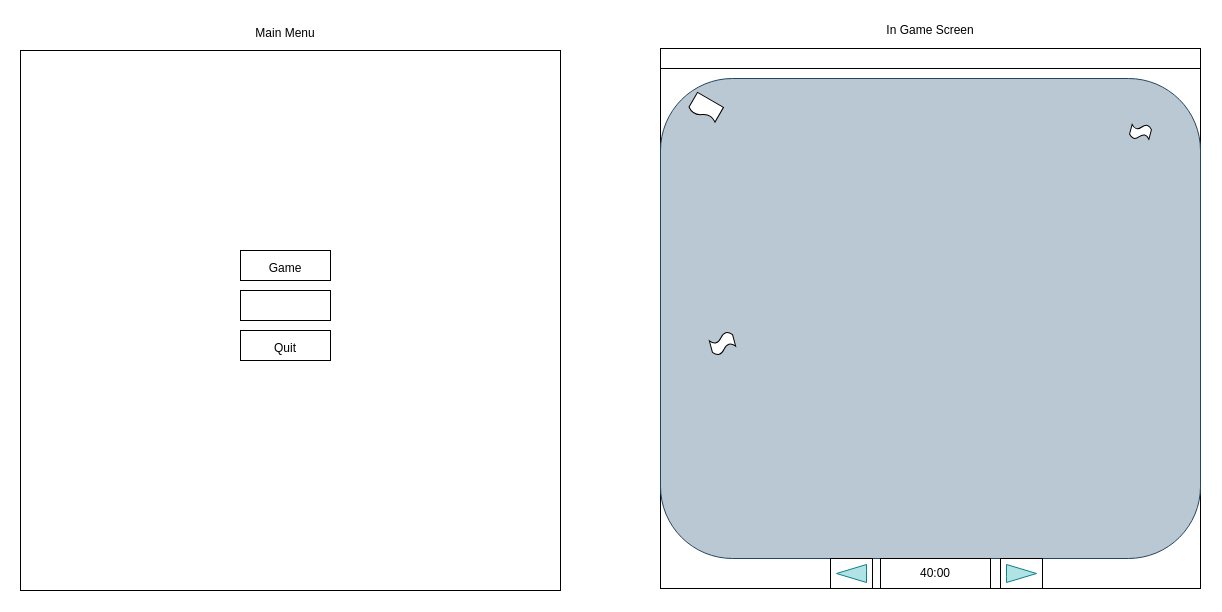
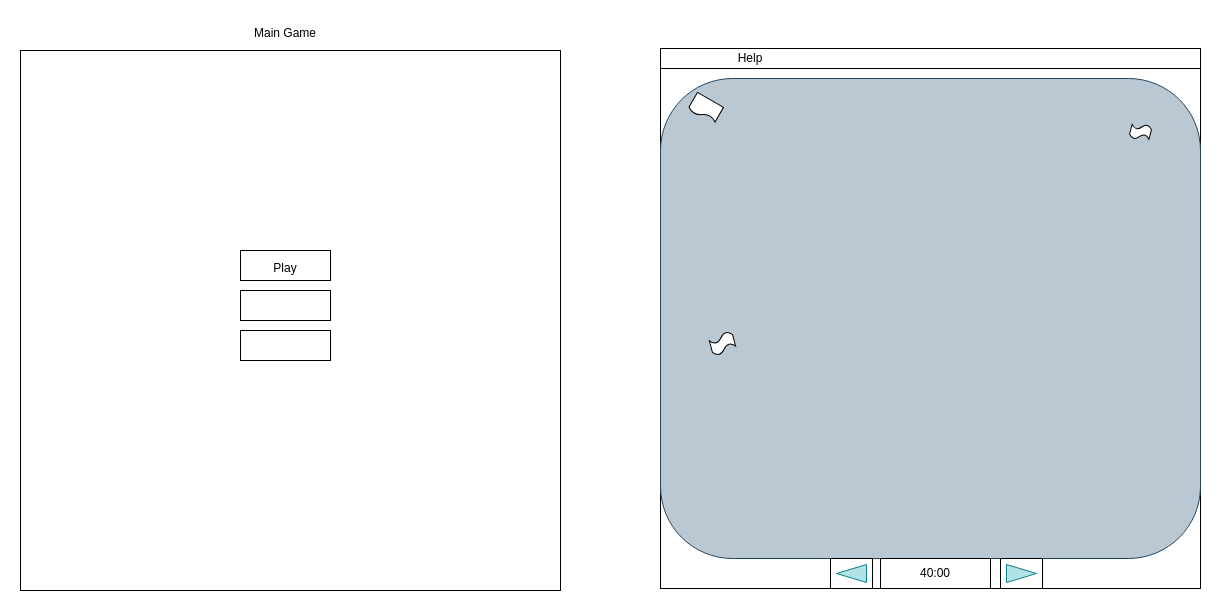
  <mxCell id="0" />
  <mxCell id="1" parent="0" />
  <mxCell id="2" value="" style="whiteSpace=wrap;html=1;aspect=fixed;" parent="1" vertex="1"><mxGeometry x="660" y="48" width="540" height="540" as="geometry" /></mxCell>
  <mxCell id="3" value="" style="rounded=1;whiteSpace=wrap;html=1;fillColor=#bac8d3;strokeColor=#23445d;" parent="1" vertex="1"><mxGeometry x="660" y="78" width="540" height="480" as="geometry" /></mxCell>
  <mxCell id="4" value="" style="shape=tape;whiteSpace=wrap;html=1;rotation=-15;" parent="1" vertex="1"><mxGeometry x="710" y="333" width="24" height="20" as="geometry" /></mxCell>
  <mxCell id="5" value="" style="shape=document;whiteSpace=wrap;html=1;boundedLbl=1;rotation=30;" parent="1" vertex="1"><mxGeometry x="690" y="98" width="30" height="20" as="geometry" /></mxCell>
  <mxCell id="6" value="" style="shape=tape;whiteSpace=wrap;html=1;rotation=15;" parent="1" vertex="1"><mxGeometry x="1130" y="123" width="20" height="16.67" as="geometry" /></mxCell>
  <mxCell id="7" value="" style="whiteSpace=wrap;html=1;aspect=fixed;" vertex="1" parent="1"><mxGeometry y="50" width="540" height="540" as="geometry" x="20" /></mxCell>
- <mxCell id="8" value="&lt;div&gt;Main Menu&lt;/div&gt;&lt;div&gt;&lt;br&gt;&lt;/div&gt;" style="text;html=1;strokeColor=none;fillColor=none;align=center;verticalAlign=middle;whiteSpace=wrap;rounded=0;" vertex="1" parent="1"><mxGeometry x="240" y="30" width="90" height="20" as="geometry" /></mxCell>
- <mxCell id="9" value="In Game Screen" style="text;html=1;strokeColor=none;fillColor=none;align=center;verticalAlign=middle;whiteSpace=wrap;rounded=0;" vertex="1" parent="1"><mxGeometry x="885" y="20" width="90" height="20" as="geometry" /></mxCell>
+ <mxCell id="8" value="&lt;div&gt;Main Game&lt;/div&gt;&lt;div&gt;&lt;br&gt;&lt;/div&gt;" style="text;html=1;strokeColor=none;fillColor=none;align=center;verticalAlign=middle;whiteSpace=wrap;rounded=0;" vertex="1" parent="1"><mxGeometry x="240" y="30" width="90" height="20" as="geometry" /></mxCell>
  <mxCell id="10" value="" style="group" vertex="1" connectable="0" parent="1"><mxGeometry x="880" y="558" width="110" height="30" as="geometry" /></mxCell>
  <mxCell id="11" value="" style="rounded=0;whiteSpace=wrap;html=1;" vertex="1" parent="10"><mxGeometry width="110" height="30" as="geometry" /></mxCell>
  <mxCell id="12" value="40:00" style="text;html=1;strokeColor=none;fillColor=none;align=center;verticalAlign=middle;whiteSpace=wrap;rounded=0;" vertex="1" parent="10"><mxGeometry x="10" y="7.5" width="90" height="15" as="geometry" /></mxCell>
  <mxCell id="13" value="" style="group" vertex="1" connectable="0" parent="1"><mxGeometry x="1000" y="558" width="42" height="30" as="geometry" /></mxCell>
  <mxCell id="14" value="" style="rounded=0;whiteSpace=wrap;html=1;" vertex="1" parent="13"><mxGeometry width="42" height="30" as="geometry" /></mxCell>
  <mxCell id="15" value="" style="html=1;shadow=0;dashed=0;align=center;verticalAlign=middle;shape=mxgraph.arrows2.jumpInArrow;dy=3.2;dx=38.28;arrowHead=31.39;fillColor=#b0e3e6;strokeColor=#0e8088;" vertex="1" parent="13"><mxGeometry x="6" y="6" width="30" height="18" as="geometry" /></mxCell>
  <mxCell id="16" value="" style="group;direction=east;" vertex="1" connectable="0" parent="1"><mxGeometry x="830" y="558" width="42" height="30" as="geometry" /></mxCell>
  <mxCell id="17" value="" style="rounded=0;whiteSpace=wrap;html=1;direction=west;" vertex="1" parent="16"><mxGeometry width="42" height="30" as="geometry" /></mxCell>
  <mxCell id="18" value="" style="html=1;shadow=0;dashed=0;align=center;verticalAlign=middle;shape=mxgraph.arrows2.jumpInArrow;dy=3.2;dx=38.28;arrowHead=31.39;fillColor=#b0e3e6;strokeColor=#0e8088;direction=west;" vertex="1" parent="16"><mxGeometry x="6" y="6" width="30" height="18" as="geometry" /></mxCell>
  <mxCell id="19" value="" style="rounded=0;whiteSpace=wrap;html=1;fillColor=none;" vertex="1" parent="1"><mxGeometry x="660" y="48" width="540" height="20" as="geometry" /></mxCell>
- <mxCell id="21" value="Game" style="text;html=1;strokeColor=none;fillColor=none;align=center;verticalAlign=middle;whiteSpace=wrap;rounded=0;" vertex="1" parent="1"><mxGeometry x="240" y="260" width="90" height="15" as="geometry" /></mxCell>
- <mxCell id="22" value="Quit" style="text;html=1;strokeColor=none;fillColor=none;align=center;verticalAlign=middle;whiteSpace=wrap;rounded=0;" vertex="1" parent="1"><mxGeometry x="240" y="340" width="90" height="15" as="geometry" /></mxCell>
+ <mxCell id="20" value="Help" style="text;html=1;strokeColor=none;fillColor=none;align=center;verticalAlign=middle;whiteSpace=wrap;rounded=0;" vertex="1" parent="1"><mxGeometry x="730" y="48" width="40" height="20" as="geometry" /></mxCell>
+ <mxCell id="21" value="Play" style="text;html=1;strokeColor=none;fillColor=none;align=center;verticalAlign=middle;whiteSpace=wrap;rounded=0;" vertex="1" parent="1"><mxGeometry x="240" y="260" width="90" height="15" as="geometry" /></mxCell>
  <mxCell id="23" value="" style="rounded=0;whiteSpace=wrap;html=1;fillColor=none;" vertex="1" parent="1"><mxGeometry x="240" y="250" width="90" height="30" as="geometry" /></mxCell>
  <mxCell id="24" value="" style="rounded=0;whiteSpace=wrap;html=1;fillColor=none;" vertex="1" parent="1"><mxGeometry x="240" y="290" width="90" height="30" as="geometry" /></mxCell>
  <mxCell id="25" value="" style="rounded=0;whiteSpace=wrap;html=1;fillColor=none;" vertex="1" parent="1"><mxGeometry x="240" y="330" width="90" height="30" as="geometry" /></mxCell>
